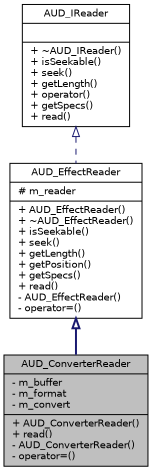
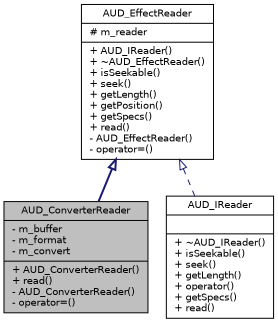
  digraph {
    node [color=black fillcolor=white fontname=Helvetica fontsize=10 shape=record style=filled]
    edge [arrowtail=empty color=midnightblue dir=back fontname=Helvetica fontsize=10 labelfontname=Helvetica labelfontsize=10]
    n1 [fillcolor=grey75 fontcolor=black height=0.2 label="{AUD_ConverterReader\n|- m_buffer\l- m_format\l- m_convert\l|+ AUD_ConverterReader()\l+ read()\l- AUD_ConverterReader()\l- operator=()\l}" width=0.4]
-   n2 [height=0.2 label="{AUD_EffectReader\n|# m_reader\l|+ AUD_EffectReader()\l+ ~AUD_EffectReader()\l+ isSeekable()\l+ seek()\l+ getLength()\l+ getPosition()\l+ getSpecs()\l+ read()\l- AUD_EffectReader()\l- operator=()\l}" width=0.4]
+   n2 [height=0.2 label="{AUD_EffectReader\n|# m_reader\l|+ AUD_IReader()\l+ ~AUD_EffectReader()\l+ isSeekable()\l+ seek()\l+ getLength()\l+ getPosition()\l+ getSpecs()\l+ read()\l- AUD_EffectReader()\l- operator=()\l}" width=0.4]
    n3 [height=0.2 label="{AUD_IReader\n||+ ~AUD_IReader()\l+ isSeekable()\l+ seek()\l+ getLength()\l+ operator()\l+ getSpecs()\l+ read()\l}" width=0.4]
    n2 -> n1 [style=bold]
-   n3 -> n2 [style=dashed]
+   n2 -> n3 [style=dashed]
  }
